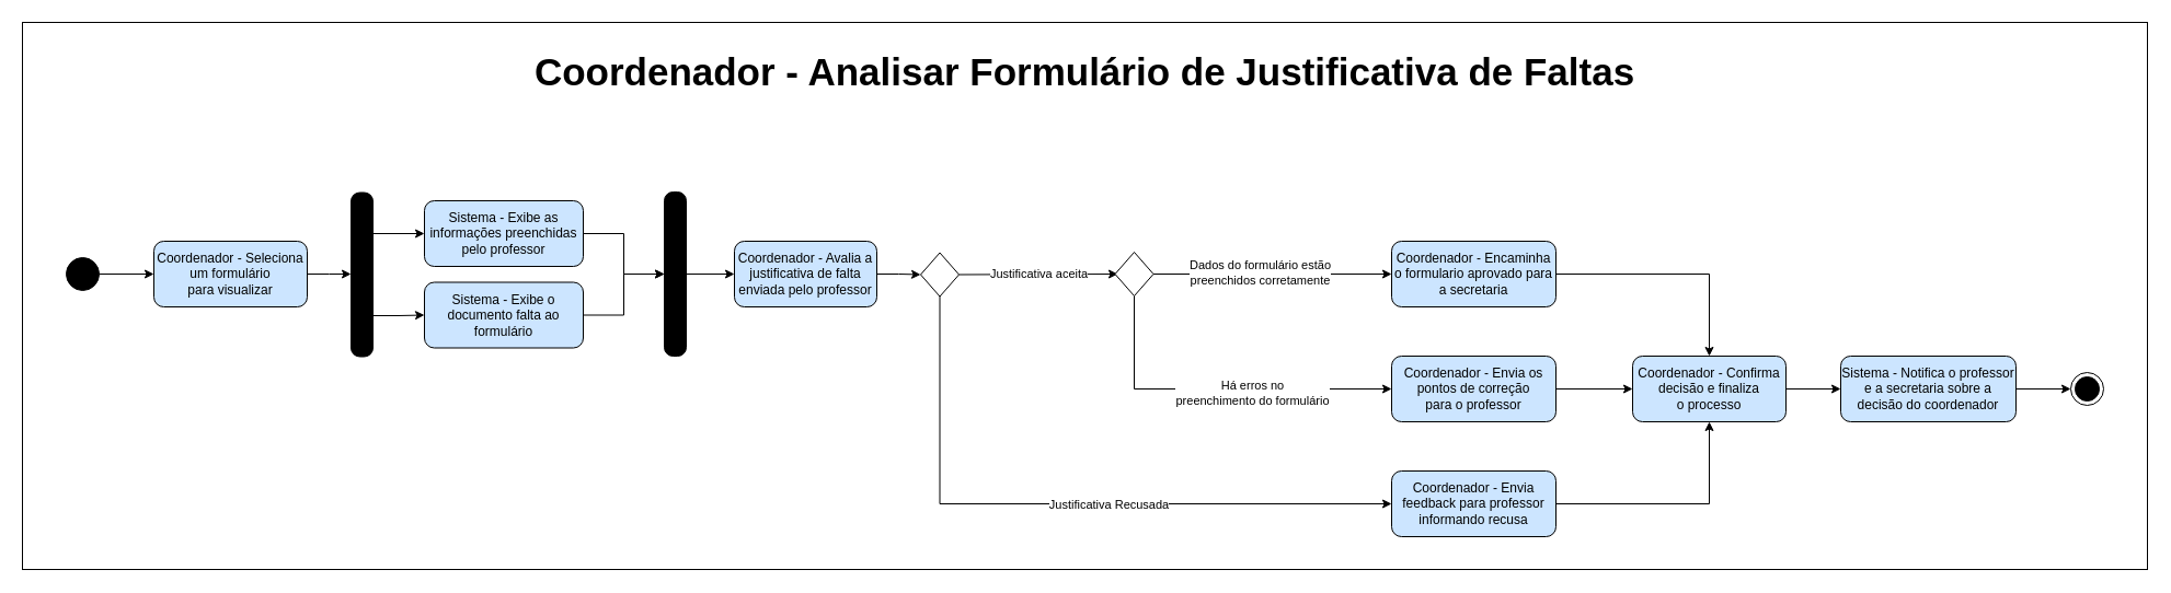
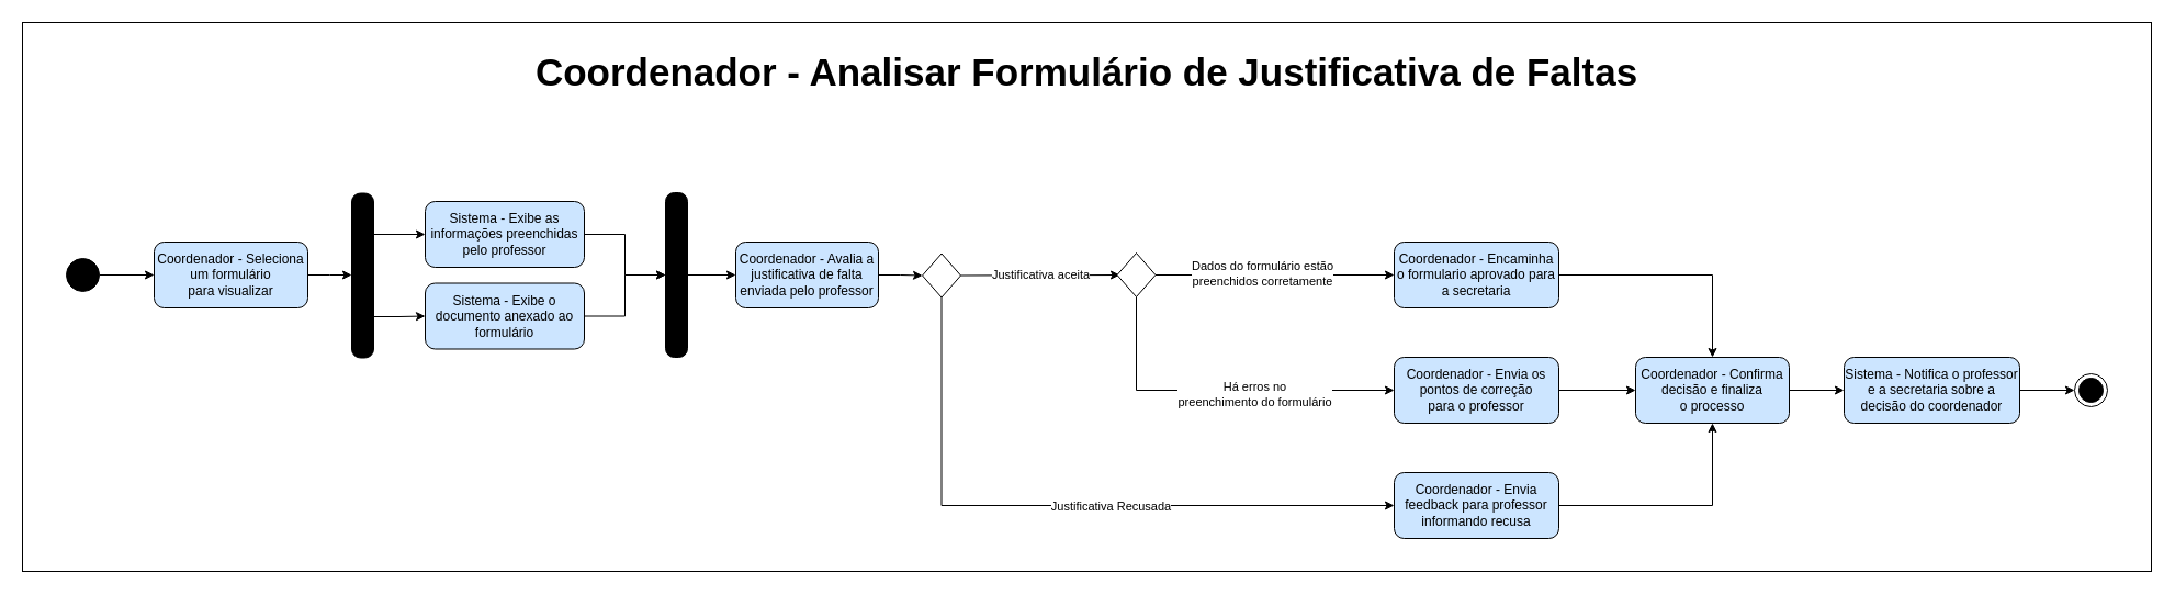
  <mxCell id="0" />
  <mxCell id="1" parent="0" />
  <mxCell id="2" value="" style="rounded=0;whiteSpace=wrap;html=1;fillColor=none;" vertex="1" parent="1"><mxGeometry x="20" y="20" width="1940" height="500" as="geometry" /></mxCell>
  <mxCell id="3" value="&lt;font face=&quot;Helvetica&quot; style=&quot;font-size: 35px;&quot;&gt;&lt;b&gt;&lt;font style=&quot;font-size: 35px;&quot;&gt;Coordenador - Analisar Formulário de Justificativa de Faltas&lt;/font&gt;&lt;/b&gt;&lt;/font&gt;" style="text;html=1;align=center;verticalAlign=middle;whiteSpace=wrap;rounded=0;" vertex="1" parent="1"><mxGeometry x="20" y="50" width="1940" height="30" as="geometry" /></mxCell>
  <mxCell id="4" style="edgeStyle=orthogonalEdgeStyle;rounded=0;orthogonalLoop=1;jettySize=auto;html=1;exitX=1;exitY=0.5;exitDx=0;exitDy=0;exitPerimeter=0;entryX=0;entryY=0.5;entryDx=0;entryDy=0;" edge="1" source="5" target="7" parent="1"><mxGeometry relative="1" as="geometry" /></mxCell>
  <mxCell id="5" value="" style="verticalLabelPosition=bottom;verticalAlign=top;html=1;shape=mxgraph.flowchart.on-page_reference;fillColor=#000000;" vertex="1" parent="1"><mxGeometry x="60" y="235" width="30" height="30" as="geometry" /></mxCell>
  <mxCell id="6" style="edgeStyle=orthogonalEdgeStyle;rounded=0;orthogonalLoop=1;jettySize=auto;html=1;exitX=1;exitY=0.5;exitDx=0;exitDy=0;entryX=0;entryY=0.5;entryDx=0;entryDy=0;" edge="1" source="7" parent="1"><mxGeometry relative="1" as="geometry"><mxPoint x="320" y="250" as="targetPoint" /></mxGeometry></mxCell>
  <mxCell id="7" value="Coordenador - Seleciona um formulário &lt;br&gt;para visualizar" style="rounded=1;whiteSpace=wrap;html=1;fillColor=#CCE5FF;" vertex="1" parent="1"><mxGeometry x="140" y="220" width="140" height="60" as="geometry" /></mxCell>
  <mxCell id="8" style="edgeStyle=orthogonalEdgeStyle;rounded=0;orthogonalLoop=1;jettySize=auto;html=1;exitX=1;exitY=0.75;exitDx=0;exitDy=0;entryX=0;entryY=0.5;entryDx=0;entryDy=0;" edge="1" parent="1" source="10" target="14"><mxGeometry relative="1" as="geometry" /></mxCell>
  <mxCell id="9" style="edgeStyle=orthogonalEdgeStyle;rounded=0;orthogonalLoop=1;jettySize=auto;html=1;exitX=1;exitY=0.25;exitDx=0;exitDy=0;" edge="1" parent="1" source="10" target="12"><mxGeometry relative="1" as="geometry" /></mxCell>
  <mxCell id="10" value="" style="rounded=1;whiteSpace=wrap;html=1;arcSize=40;fillColor=#000000;direction=south;rotation=-90;" vertex="1" parent="1"><mxGeometry x="255" y="240.5" width="150" height="20" as="geometry" /></mxCell>
  <mxCell id="11" style="edgeStyle=orthogonalEdgeStyle;rounded=0;orthogonalLoop=1;jettySize=auto;html=1;exitX=1;exitY=0.5;exitDx=0;exitDy=0;entryX=0;entryY=0.5;entryDx=0;entryDy=0;" edge="1" parent="1" source="12" target="16"><mxGeometry relative="1" as="geometry" /></mxCell>
  <mxCell id="12" value="Sistema - Exibe as informações preenchidas pelo professor" style="rounded=1;whiteSpace=wrap;html=1;fillColor=#CCE5FF;" vertex="1" parent="1"><mxGeometry x="387" y="183" width="145" height="60" as="geometry" /></mxCell>
  <mxCell id="13" style="edgeStyle=orthogonalEdgeStyle;rounded=0;orthogonalLoop=1;jettySize=auto;html=1;exitX=1;exitY=0.5;exitDx=0;exitDy=0;" edge="1" parent="1" source="14" target="16"><mxGeometry relative="1" as="geometry"><mxPoint x="580" y="260" as="targetPoint" /></mxGeometry></mxCell>
- <mxCell id="14" value="Sistema - Exibe o documento falta ao formulário" style="rounded=1;whiteSpace=wrap;html=1;fillColor=#CCE5FF;" vertex="1" parent="1"><mxGeometry x="387" y="257.5" width="145" height="60" as="geometry" /></mxCell>
+ <mxCell id="14" value="Sistema - Exibe o documento anexado ao formulário" style="rounded=1;whiteSpace=wrap;html=1;fillColor=#CCE5FF;" vertex="1" parent="1"><mxGeometry x="387" y="257.5" width="145" height="60" as="geometry" /></mxCell>
  <mxCell id="15" style="edgeStyle=orthogonalEdgeStyle;rounded=0;orthogonalLoop=1;jettySize=auto;html=1;exitX=1;exitY=0.5;exitDx=0;exitDy=0;entryX=0;entryY=0.5;entryDx=0;entryDy=0;" edge="1" parent="1" source="16" target="18"><mxGeometry relative="1" as="geometry" /></mxCell>
  <mxCell id="16" value="" style="rounded=1;whiteSpace=wrap;html=1;arcSize=40;fillColor=#000000;direction=south;rotation=-90;" vertex="1" parent="1"><mxGeometry x="541" y="240" width="150" height="20" as="geometry" /></mxCell>
  <mxCell id="17" style="edgeStyle=orthogonalEdgeStyle;rounded=0;orthogonalLoop=1;jettySize=auto;html=1;exitX=1;exitY=0.5;exitDx=0;exitDy=0;entryX=0;entryY=0.5;entryDx=0;entryDy=0;" edge="1" parent="1" source="18" target="23"><mxGeometry relative="1" as="geometry" /></mxCell>
  <mxCell id="18" value="Coordenador - Avalia a justificativa de falta enviada pelo professor" style="rounded=1;whiteSpace=wrap;html=1;fillColor=#CCE5FF;" vertex="1" parent="1"><mxGeometry x="670" y="220" width="130" height="60" as="geometry" /></mxCell>
  <mxCell id="19" style="edgeStyle=orthogonalEdgeStyle;rounded=0;orthogonalLoop=1;jettySize=auto;html=1;exitX=1;exitY=0.5;exitDx=0;exitDy=0;entryX=0;entryY=0.5;entryDx=0;entryDy=0;" edge="1" parent="1" source="23"><mxGeometry relative="1" as="geometry"><mxPoint x="1020" y="250" as="targetPoint" /></mxGeometry></mxCell>
  <mxCell id="20" value="Justificativa aceita" style="edgeLabel;html=1;align=center;verticalAlign=middle;resizable=0;points=[];" vertex="1" connectable="0" parent="19"><mxGeometry x="0.013" y="1" relative="1" as="geometry"><mxPoint as="offset" /></mxGeometry></mxCell>
  <mxCell id="21" style="edgeStyle=orthogonalEdgeStyle;rounded=0;orthogonalLoop=1;jettySize=auto;html=1;exitX=0.5;exitY=1;exitDx=0;exitDy=0;entryX=0;entryY=0.5;entryDx=0;entryDy=0;" edge="1" parent="1" source="23" target="25"><mxGeometry relative="1" as="geometry"><mxPoint x="1017.5" y="290.5" as="targetPoint" /></mxGeometry></mxCell>
  <mxCell id="22" value="Justificativa Recusada" style="edgeLabel;html=1;align=center;verticalAlign=middle;resizable=0;points=[];" vertex="1" connectable="0" parent="21"><mxGeometry x="0.038" y="4" relative="1" as="geometry"><mxPoint x="31" y="4" as="offset" /></mxGeometry></mxCell>
  <mxCell id="23" value="" style="rhombus;whiteSpace=wrap;html=1;" vertex="1" parent="1"><mxGeometry x="840" y="230.5" width="35" height="40" as="geometry" /></mxCell>
  <mxCell id="24" style="edgeStyle=orthogonalEdgeStyle;rounded=0;orthogonalLoop=1;jettySize=auto;html=1;exitX=1;exitY=0.5;exitDx=0;exitDy=0;entryX=0.5;entryY=1;entryDx=0;entryDy=0;" edge="1" parent="1" source="25" target="27"><mxGeometry relative="1" as="geometry" /></mxCell>
  <mxCell id="25" value="Coordenador - Envia feedback para professor informando recusa" style="rounded=1;whiteSpace=wrap;html=1;fillColor=#CCE5FF;" vertex="1" parent="1"><mxGeometry x="1270" y="430" width="150" height="60" as="geometry" /></mxCell>
  <mxCell id="26" style="edgeStyle=orthogonalEdgeStyle;rounded=0;orthogonalLoop=1;jettySize=auto;html=1;exitX=1;exitY=0.5;exitDx=0;exitDy=0;entryX=0;entryY=0.5;entryDx=0;entryDy=0;" edge="1" parent="1" source="27" target="39"><mxGeometry relative="1" as="geometry" /></mxCell>
  <mxCell id="27" value="Coordenador - Confirma decisão e finaliza&lt;br&gt;o processo" style="rounded=1;whiteSpace=wrap;html=1;fillColor=#CCE5FF;" vertex="1" parent="1"><mxGeometry x="1490" y="325" width="140" height="60" as="geometry" /></mxCell>
  <mxCell id="28" value="" style="ellipse;html=1;shape=endState;fillColor=#000000;strokeColor=#000000;" vertex="1" parent="1"><mxGeometry x="1890" y="340" width="30" height="30" as="geometry" /></mxCell>
  <mxCell id="29" style="edgeStyle=orthogonalEdgeStyle;rounded=0;orthogonalLoop=1;jettySize=auto;html=1;exitX=1;exitY=0.5;exitDx=0;exitDy=0;entryX=0;entryY=0.5;entryDx=0;entryDy=0;" edge="1" parent="1" source="33" target="37"><mxGeometry relative="1" as="geometry"><mxPoint x="1170" y="250.333" as="targetPoint" /></mxGeometry></mxCell>
  <mxCell id="30" value="Dados do formulário estão &lt;br&gt;preenchidos corretamente" style="edgeLabel;html=1;align=center;verticalAlign=middle;resizable=0;points=[];" vertex="1" connectable="0" parent="29"><mxGeometry x="-0.107" y="2" relative="1" as="geometry"><mxPoint as="offset" /></mxGeometry></mxCell>
  <mxCell id="31" style="edgeStyle=orthogonalEdgeStyle;rounded=0;orthogonalLoop=1;jettySize=auto;html=1;exitX=0.5;exitY=1;exitDx=0;exitDy=0;entryX=0;entryY=0.5;entryDx=0;entryDy=0;" edge="1" parent="1" source="33" target="35"><mxGeometry relative="1" as="geometry" /></mxCell>
  <mxCell id="32" value="Há erros no &lt;br&gt;preenchimento do formulário" style="edgeLabel;html=1;align=center;verticalAlign=middle;resizable=0;points=[];" vertex="1" connectable="0" parent="31"><mxGeometry x="0.2" y="-3" relative="1" as="geometry"><mxPoint as="offset" /></mxGeometry></mxCell>
  <mxCell id="33" value="" style="rhombus;whiteSpace=wrap;html=1;" vertex="1" parent="1"><mxGeometry x="1017.5" y="230" width="35" height="40" as="geometry" /></mxCell>
  <mxCell id="34" style="edgeStyle=orthogonalEdgeStyle;rounded=0;orthogonalLoop=1;jettySize=auto;html=1;exitX=1;exitY=0.5;exitDx=0;exitDy=0;entryX=0;entryY=0.5;entryDx=0;entryDy=0;" edge="1" parent="1" source="35" target="27"><mxGeometry relative="1" as="geometry" /></mxCell>
  <mxCell id="35" value="Coordenador - Envia os pontos de correção &lt;br&gt;para o professor" style="rounded=1;whiteSpace=wrap;html=1;fillColor=#CCE5FF;" vertex="1" parent="1"><mxGeometry x="1270" y="325" width="150" height="60" as="geometry" /></mxCell>
  <mxCell id="36" style="edgeStyle=orthogonalEdgeStyle;rounded=0;orthogonalLoop=1;jettySize=auto;html=1;exitX=1;exitY=0.5;exitDx=0;exitDy=0;entryX=0.5;entryY=0;entryDx=0;entryDy=0;" edge="1" parent="1" source="37" target="27"><mxGeometry relative="1" as="geometry" /></mxCell>
  <mxCell id="37" value="Coordenador - Encaminha o formulario aprovado para a secretaria" style="rounded=1;whiteSpace=wrap;html=1;fillColor=#CCE5FF;" vertex="1" parent="1"><mxGeometry x="1270" y="220" width="150" height="60" as="geometry" /></mxCell>
  <mxCell id="38" style="edgeStyle=orthogonalEdgeStyle;rounded=0;orthogonalLoop=1;jettySize=auto;html=1;exitX=1;exitY=0.5;exitDx=0;exitDy=0;entryX=0;entryY=0.5;entryDx=0;entryDy=0;" edge="1" parent="1" source="39" target="28"><mxGeometry relative="1" as="geometry" /></mxCell>
  <mxCell id="39" value="Sistema - Notifica o professor e a secretaria sobre a decisão do coordenador" style="rounded=1;whiteSpace=wrap;html=1;fillColor=#CCE5FF;" vertex="1" parent="1"><mxGeometry x="1680" y="325" width="160" height="60" as="geometry" /></mxCell>
